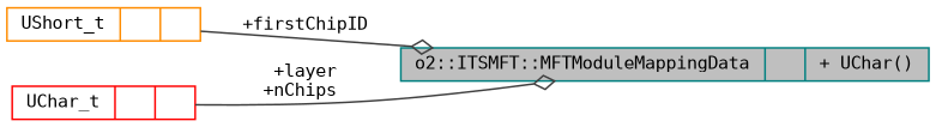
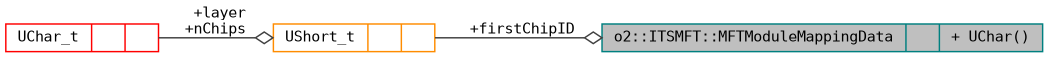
  digraph {
    fontname="DejaVu Sans Mono"
    rankdir=LR
    node [fontname="DejaVu Sans Mono" fontsize=10 shape=record]
    edge [arrowhead=odiamond color=grey25 fontname="DejaVu Sans Mono" fontsize=10 labelfontname=Helvetica labelfontsize=10 style=solid]
    n1 [color=teal fillcolor=grey75 fontcolor=black height=0.2 label="{o2::ITSMFT::MFTModuleMappingData\n||+ UChar()\l}" style=filled width=0.4]
    n2 [color=darkorange height=0.2 label="{UShort_t\n||}" width=0.4]
    n3 [color=red height=0.2 label="{UChar_t\n||}" width=0.4]
    n2 -> n1 [label=" +firstChipID"]
-   n3 -> n1 [label=" +layer\n+nChips"]
+   n3 -> n2 [label=" +layer\n+nChips"]
  }
